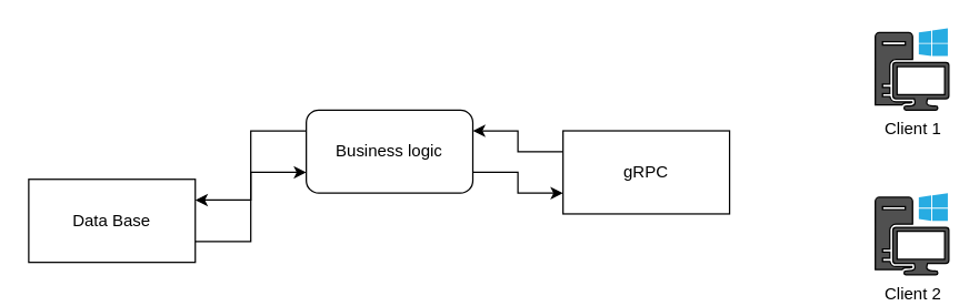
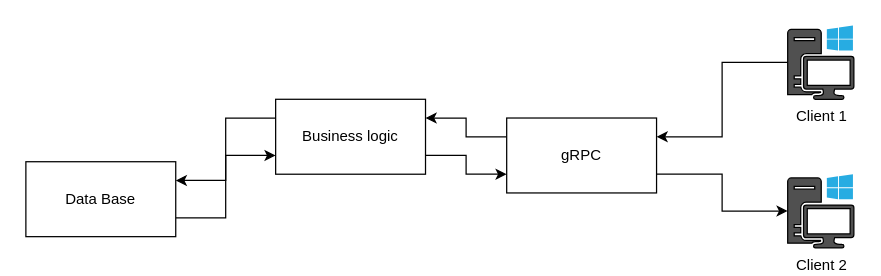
  <mxCell id="0" />
  <mxCell id="1" parent="0" />
  <mxCell id="2" style="edgeStyle=orthogonalEdgeStyle;rounded=0;orthogonalLoop=1;jettySize=auto;html=1;exitX=0;exitY=0.25;exitDx=0;exitDy=0;entryX=1;entryY=0.25;entryDx=0;entryDy=0;fontColor=default;strokeColor=default;labelBackgroundColor=default;" edge="1" parent="1" source="4" target="7"><mxGeometry relative="1" as="geometry" /></mxCell>
+ <mxCell id="3" style="edgeStyle=orthogonalEdgeStyle;rounded=0;orthogonalLoop=1;jettySize=auto;html=1;exitX=1;exitY=0.75;exitDx=0;exitDy=0;labelBackgroundColor=default;fontColor=default;strokeColor=default;" edge="1" parent="1" source="4" target="12"><mxGeometry relative="1" as="geometry"><mxPoint x="580" y="199" as="targetPoint" /></mxGeometry></mxCell>
  <mxCell id="4" value="gRPC" style="rounded=0;whiteSpace=wrap;html=1;fillColor=default;strokeColor=default;fontColor=default;labelBackgroundColor=default;" vertex="1" parent="1"><mxGeometry x="405" y="94" width="120" height="60" as="geometry" /></mxCell>
  <mxCell id="5" style="edgeStyle=orthogonalEdgeStyle;rounded=0;orthogonalLoop=1;jettySize=auto;html=1;exitX=0;exitY=0.25;exitDx=0;exitDy=0;entryX=1;entryY=0.25;entryDx=0;entryDy=0;fontColor=default;strokeColor=default;labelBackgroundColor=default;" edge="1" parent="1" source="7" target="9"><mxGeometry relative="1" as="geometry" /></mxCell>
  <mxCell id="6" style="edgeStyle=orthogonalEdgeStyle;rounded=0;orthogonalLoop=1;jettySize=auto;html=1;exitX=1;exitY=0.75;exitDx=0;exitDy=0;entryX=0;entryY=0.75;entryDx=0;entryDy=0;labelBackgroundColor=default;fontColor=default;strokeColor=default;" edge="1" parent="1" source="7" target="4"><mxGeometry relative="1" as="geometry" /></mxCell>
- <mxCell id="7" value="Business logic" style="whiteSpace=wrap;html=1;fontColor=default;strokeColor=default;fillColor=default;labelBackgroundColor=default;rounded=1;" vertex="1" parent="1"><mxGeometry x="220" y="79" width="120" height="60" as="geometry" /></mxCell>
+ <mxCell id="7" value="Business logic" style="rounded=0;whiteSpace=wrap;html=1;fontColor=default;strokeColor=default;fillColor=default;labelBackgroundColor=default;" vertex="1" parent="1"><mxGeometry x="220" y="79" width="120" height="60" as="geometry" /></mxCell>
  <mxCell id="8" style="edgeStyle=orthogonalEdgeStyle;rounded=0;orthogonalLoop=1;jettySize=auto;html=1;exitX=1;exitY=0.75;exitDx=0;exitDy=0;entryX=0;entryY=0.75;entryDx=0;entryDy=0;labelBackgroundColor=default;fontColor=default;strokeColor=default;" edge="1" parent="1" source="9" target="7"><mxGeometry relative="1" as="geometry" /></mxCell>
  <mxCell id="9" value="Data Base" style="rounded=0;whiteSpace=wrap;html=1;fontColor=default;strokeColor=default;fillColor=default;labelBackgroundColor=default;" vertex="1" parent="1"><mxGeometry x="20" y="129" width="120" height="60" as="geometry" /></mxCell>
+ <mxCell id="10" style="edgeStyle=orthogonalEdgeStyle;rounded=0;orthogonalLoop=1;jettySize=auto;html=1;entryX=1;entryY=0.25;entryDx=0;entryDy=0;fontColor=default;strokeColor=default;labelBackgroundColor=default;" edge="1" parent="1" source="11" target="4"><mxGeometry relative="1" as="geometry" /></mxCell>
  <mxCell id="11" value="Client 1" style="sketch=0;pointerEvents=1;shadow=0;dashed=0;html=1;strokeColor=default;fillColor=#505050;labelPosition=center;verticalLabelPosition=bottom;verticalAlign=top;outlineConnect=0;align=center;shape=mxgraph.office.devices.workstation_pc;fontColor=default;labelBackgroundColor=default;" vertex="1" parent="1"><mxGeometry x="630" y="20" width="53" height="59" as="geometry" /></mxCell>
  <mxCell id="12" value="Client 2" style="sketch=0;pointerEvents=1;shadow=0;dashed=0;html=1;strokeColor=default;fillColor=#505050;labelPosition=center;verticalLabelPosition=bottom;verticalAlign=top;outlineConnect=0;align=center;shape=mxgraph.office.devices.workstation_pc;fontColor=default;labelBackgroundColor=default;" vertex="1" parent="1"><mxGeometry x="630" y="139" width="53" height="59" as="geometry" /></mxCell>
